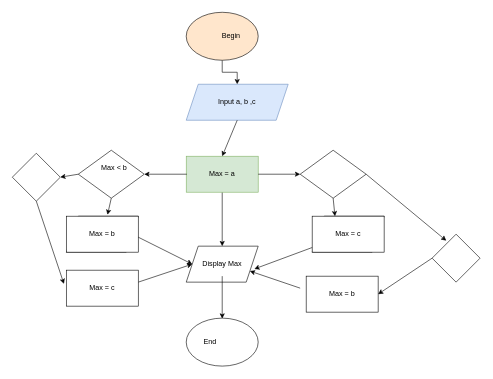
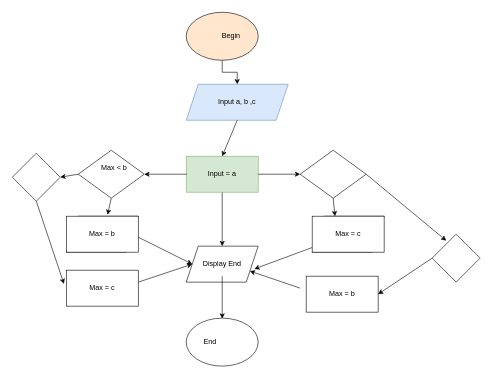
  <mxCell id="0" />
  <mxCell id="1" parent="0" />
  <mxCell id="2" value="" style="edgeStyle=orthogonalEdgeStyle;rounded=0;orthogonalLoop=1;jettySize=auto;html=1;" parent="1" source="3" target="4" edge="1"><mxGeometry relative="1" as="geometry" /></mxCell>
  <mxCell id="3" value="" style="ellipse;whiteSpace=wrap;html=1;fillColor=#ffe6cc;strokeColor=#000000;" parent="1" vertex="1"><mxGeometry x="310" y="20" width="120" height="80" as="geometry" /></mxCell>
  <mxCell id="4" value="Input a, b ,c" style="shape=parallelogram;perimeter=parallelogramPerimeter;whiteSpace=wrap;html=1;fixedSize=1;fillColor=#dae8fc;strokeColor=#6c8ebf;" parent="1" vertex="1"><mxGeometry x="310" y="140" width="170" height="60" as="geometry" /></mxCell>
  <mxCell id="5" value="" style="edgeStyle=orthogonalEdgeStyle;rounded=0;orthogonalLoop=1;jettySize=auto;html=1;entryX=0.5;entryY=0;entryDx=0;entryDy=0;" parent="1" source="6" target="15" edge="1"><mxGeometry relative="1" as="geometry"><mxPoint x="370" y="370" as="targetPoint" /></mxGeometry></mxCell>
  <mxCell id="6" value="" style="rounded=0;whiteSpace=wrap;html=1;fillColor=#d5e8d4;strokeColor=#82b366;" parent="1" vertex="1"><mxGeometry x="310" y="260" width="120" height="60" as="geometry" /></mxCell>
  <mxCell id="7" value="" style="endArrow=classic;html=1;entryX=0.5;entryY=0;entryDx=0;entryDy=0;exitX=0.5;exitY=1;exitDx=0;exitDy=0;" parent="1" source="4" target="6" edge="1"><mxGeometry width="50" height="50" relative="1" as="geometry"><mxPoint x="340" y="260" as="sourcePoint" /><mxPoint x="390" y="210" as="targetPoint" /></mxGeometry></mxCell>
  <mxCell id="8" value="Begin" style="text;html=1;strokeColor=none;fillColor=none;align=center;verticalAlign=middle;whiteSpace=wrap;rounded=0;" parent="1" vertex="1"><mxGeometry x="345" y="40" width="80" height="40" as="geometry" /></mxCell>
- <mxCell id="9" value="Max = a" style="text;html=1;strokeColor=none;fillColor=none;align=center;verticalAlign=middle;whiteSpace=wrap;rounded=0;" vertex="1" parent="1"><mxGeometry x="320" y="270" width="100" height="40" as="geometry" /></mxCell>
+ <mxCell id="9" value="Input = a" style="text;html=1;strokeColor=none;fillColor=none;align=center;verticalAlign=middle;whiteSpace=wrap;rounded=0;" vertex="1" parent="1"><mxGeometry x="320" y="270" width="100" height="40" as="geometry" /></mxCell>
  <mxCell id="10" value="" style="rhombus;whiteSpace=wrap;html=1;strokeColor=#000000;" vertex="1" parent="1"><mxGeometry x="130" y="250" width="110" height="80" as="geometry" /></mxCell>
  <mxCell id="11" value="" style="rhombus;whiteSpace=wrap;html=1;strokeColor=#000000;" vertex="1" parent="1"><mxGeometry x="500" y="250" width="110" height="80" as="geometry" /></mxCell>
  <mxCell id="12" value="" style="endArrow=classic;html=1;" edge="1" parent="1"><mxGeometry width="50" height="50" relative="1" as="geometry"><mxPoint x="311" y="290" as="sourcePoint" /><mxPoint x="240" y="290" as="targetPoint" /><Array as="points"><mxPoint x="240" y="290" /></Array></mxGeometry></mxCell>
  <mxCell id="13" value="" style="endArrow=classic;html=1;exitX=1;exitY=0.5;exitDx=0;exitDy=0;" edge="1" parent="1" source="6"><mxGeometry width="50" height="50" relative="1" as="geometry"><mxPoint x="430" y="320" as="sourcePoint" /><mxPoint x="500" y="290" as="targetPoint" /></mxGeometry></mxCell>
  <mxCell id="14" value="Max &amp;lt; b" style="text;html=1;strokeColor=none;fillColor=none;align=center;verticalAlign=middle;whiteSpace=wrap;rounded=0;" vertex="1" parent="1"><mxGeometry x="155" y="265" width="70" height="30" as="geometry" /></mxCell>
  <mxCell id="15" value="" style="shape=parallelogram;perimeter=parallelogramPerimeter;whiteSpace=wrap;html=1;fixedSize=1;strokeColor=#000000;" vertex="1" parent="1"><mxGeometry x="310" y="410" width="120" height="60" as="geometry" /></mxCell>
- <mxCell id="16" value="Display Max" style="text;html=1;strokeColor=none;fillColor=none;align=center;verticalAlign=middle;whiteSpace=wrap;rounded=0;" vertex="1" parent="1"><mxGeometry x="330" y="420" width="80" height="40" as="geometry" /></mxCell>
+ <mxCell id="16" value="Display End" style="text;html=1;strokeColor=none;fillColor=none;align=center;verticalAlign=middle;whiteSpace=wrap;rounded=0;" vertex="1" parent="1"><mxGeometry x="330" y="420" width="80" height="40" as="geometry" /></mxCell>
  <mxCell id="17" value="" style="ellipse;whiteSpace=wrap;html=1;strokeColor=#000000;" vertex="1" parent="1"><mxGeometry x="310" y="530" width="120" height="80" as="geometry" /></mxCell>
  <mxCell id="18" value="" style="endArrow=classic;html=1;" edge="1" parent="1" source="16"><mxGeometry width="50" height="50" relative="1" as="geometry"><mxPoint x="370" y="510" as="sourcePoint" /><mxPoint x="370" y="530.711" as="targetPoint" /></mxGeometry></mxCell>
  <mxCell id="19" value="End" style="text;html=1;strokeColor=none;fillColor=none;align=center;verticalAlign=middle;whiteSpace=wrap;rounded=0;" vertex="1" parent="1"><mxGeometry x="320" y="550" width="60" height="40" as="geometry" /></mxCell>
  <mxCell id="20" value="" style="shape=parallelogram;perimeter=parallelogramPerimeter;whiteSpace=wrap;html=1;fixedSize=1;strokeColor=#000000;" vertex="1" parent="1"><mxGeometry x="110" y="360" width="120" height="60" as="geometry" /></mxCell>
  <mxCell id="21" value="" style="shape=parallelogram;perimeter=parallelogramPerimeter;whiteSpace=wrap;html=1;fixedSize=1;strokeColor=#000000;" vertex="1" parent="1"><mxGeometry x="520" y="360" width="120" height="60" as="geometry" /></mxCell>
  <mxCell id="22" value="" style="endArrow=classic;html=1;exitX=1;exitY=0.5;exitDx=0;exitDy=0;entryX=0;entryY=0.5;entryDx=0;entryDy=0;" edge="1" parent="1" source="20" target="15"><mxGeometry width="50" height="50" relative="1" as="geometry"><mxPoint x="240" y="450" as="sourcePoint" /><mxPoint x="290" y="400" as="targetPoint" /></mxGeometry></mxCell>
  <mxCell id="23" value="" style="endArrow=classic;html=1;entryX=0.947;entryY=0.633;entryDx=0;entryDy=0;entryPerimeter=0;" edge="1" parent="1" source="21" target="15"><mxGeometry width="50" height="50" relative="1" as="geometry"><mxPoint x="450" y="430" as="sourcePoint" /><mxPoint x="500" y="380" as="targetPoint" /></mxGeometry></mxCell>
  <mxCell id="24" value="" style="endArrow=classic;html=1;exitX=0.5;exitY=1;exitDx=0;exitDy=0;entryX=0.573;entryY=-0.04;entryDx=0;entryDy=0;entryPerimeter=0;" edge="1" parent="1" source="10" target="20"><mxGeometry width="50" height="50" relative="1" as="geometry"><mxPoint x="150" y="370" as="sourcePoint" /><mxPoint x="200" y="320" as="targetPoint" /></mxGeometry></mxCell>
  <mxCell id="25" value="" style="endArrow=classic;html=1;exitX=0.5;exitY=1;exitDx=0;exitDy=0;entryX=0.317;entryY=0;entryDx=0;entryDy=0;entryPerimeter=0;" edge="1" parent="1" source="11" target="21"><mxGeometry width="50" height="50" relative="1" as="geometry"><mxPoint x="550" y="370" as="sourcePoint" /><mxPoint x="600" y="320" as="targetPoint" /></mxGeometry></mxCell>
  <mxCell id="26" value="Max = b" style="text;html=1;strokeColor=none;fillColor=none;align=center;verticalAlign=middle;whiteSpace=wrap;rounded=0;" vertex="1" parent="1"><mxGeometry x="140" y="370" width="60" height="40" as="geometry" /></mxCell>
  <mxCell id="27" value="Max = c" style="text;html=1;strokeColor=none;fillColor=none;align=center;verticalAlign=middle;whiteSpace=wrap;rounded=0;" vertex="1" parent="1"><mxGeometry x="550" y="370" width="60" height="40" as="geometry" /></mxCell>
  <mxCell id="28" value="" style="endArrow=classic;html=1;entryX=0;entryY=0.5;entryDx=0;entryDy=0;" edge="1" parent="1" target="15"><mxGeometry width="50" height="50" relative="1" as="geometry"><mxPoint x="230" y="470" as="sourcePoint" /><mxPoint x="310" y="440" as="targetPoint" /></mxGeometry></mxCell>
  <mxCell id="29" value="" style="rounded=0;whiteSpace=wrap;html=1;strokeColor=#000000;" vertex="1" parent="1"><mxGeometry x="110" y="360" width="120" height="60" as="geometry" /></mxCell>
  <mxCell id="30" value="" style="rounded=0;whiteSpace=wrap;html=1;strokeColor=#000000;" vertex="1" parent="1"><mxGeometry x="520" y="360" width="120" height="60" as="geometry" /></mxCell>
  <mxCell id="31" value="" style="rounded=0;whiteSpace=wrap;html=1;strokeColor=#000000;" vertex="1" parent="1"><mxGeometry x="110" y="450" width="120" height="60" as="geometry" /></mxCell>
  <mxCell id="32" value="" style="endArrow=classic;html=1;entryX=1;entryY=0.75;entryDx=0;entryDy=0;" edge="1" parent="1" target="15"><mxGeometry width="50" height="50" relative="1" as="geometry"><mxPoint x="500" y="480" as="sourcePoint" /><mxPoint x="480" y="460" as="targetPoint" /></mxGeometry></mxCell>
  <mxCell id="33" value="" style="rounded=0;whiteSpace=wrap;html=1;strokeColor=#000000;" vertex="1" parent="1"><mxGeometry x="510" y="460" width="120" height="60" as="geometry" /></mxCell>
  <mxCell id="34" value="" style="rhombus;whiteSpace=wrap;html=1;strokeColor=#000000;" vertex="1" parent="1"><mxGeometry x="720" y="390" width="80" height="80" as="geometry" /></mxCell>
  <mxCell id="35" value="" style="rhombus;whiteSpace=wrap;html=1;strokeColor=#000000;" vertex="1" parent="1"><mxGeometry y="255" width="80" height="80" as="geometry" x="20" /></mxCell>
  <mxCell id="36" value="" style="endArrow=classic;html=1;exitX=0;exitY=0.5;exitDx=0;exitDy=0;entryX=1;entryY=0.5;entryDx=0;entryDy=0;" edge="1" parent="1" source="10" target="35"><mxGeometry width="50" height="50" relative="1" as="geometry"><mxPoint x="90" y="320" as="sourcePoint" /><mxPoint x="140" y="270" as="targetPoint" /></mxGeometry></mxCell>
  <mxCell id="37" value="" style="endArrow=classic;html=1;exitX=0.5;exitY=1;exitDx=0;exitDy=0;entryX=-0.033;entryY=0.38;entryDx=0;entryDy=0;entryPerimeter=0;" edge="1" parent="1" source="35" target="31"><mxGeometry width="50" height="50" relative="1" as="geometry"><mxPoint x="40" y="430" as="sourcePoint" /><mxPoint x="90" y="380" as="targetPoint" /></mxGeometry></mxCell>
  <mxCell id="38" value="Max = b" style="text;html=1;strokeColor=none;fillColor=none;align=center;verticalAlign=middle;whiteSpace=wrap;rounded=0;" vertex="1" parent="1"><mxGeometry x="130" y="370" width="80" height="40" as="geometry" /></mxCell>
  <mxCell id="39" value="Max = c" style="text;html=1;strokeColor=none;fillColor=none;align=center;verticalAlign=middle;whiteSpace=wrap;rounded=0;" vertex="1" parent="1"><mxGeometry x="130" y="460" width="80" height="40" as="geometry" /></mxCell>
  <mxCell id="40" value="" style="endArrow=classic;html=1;entryX=1;entryY=0.5;entryDx=0;entryDy=0;exitX=0;exitY=0.5;exitDx=0;exitDy=0;" edge="1" parent="1" source="34" target="33"><mxGeometry width="50" height="50" relative="1" as="geometry"><mxPoint x="660" y="490" as="sourcePoint" /><mxPoint x="710" y="440" as="targetPoint" /></mxGeometry></mxCell>
  <mxCell id="41" value="" style="endArrow=classic;html=1;exitX=1;exitY=0.5;exitDx=0;exitDy=0;entryX=0.295;entryY=0.135;entryDx=0;entryDy=0;entryPerimeter=0;" edge="1" parent="1" source="11" target="34"><mxGeometry width="50" height="50" relative="1" as="geometry"><mxPoint x="690" y="370" as="sourcePoint" /><mxPoint x="740" y="320" as="targetPoint" /></mxGeometry></mxCell>
  <mxCell id="42" value="Max = c" style="text;html=1;strokeColor=none;fillColor=none;align=center;verticalAlign=middle;whiteSpace=wrap;rounded=0;" vertex="1" parent="1"><mxGeometry x="540" y="370" width="80" height="40" as="geometry" /></mxCell>
  <mxCell id="43" value="Max = b" style="text;html=1;strokeColor=none;fillColor=none;align=center;verticalAlign=middle;whiteSpace=wrap;rounded=0;" vertex="1" parent="1"><mxGeometry x="530" y="470" width="80" height="40" as="geometry" /></mxCell>
